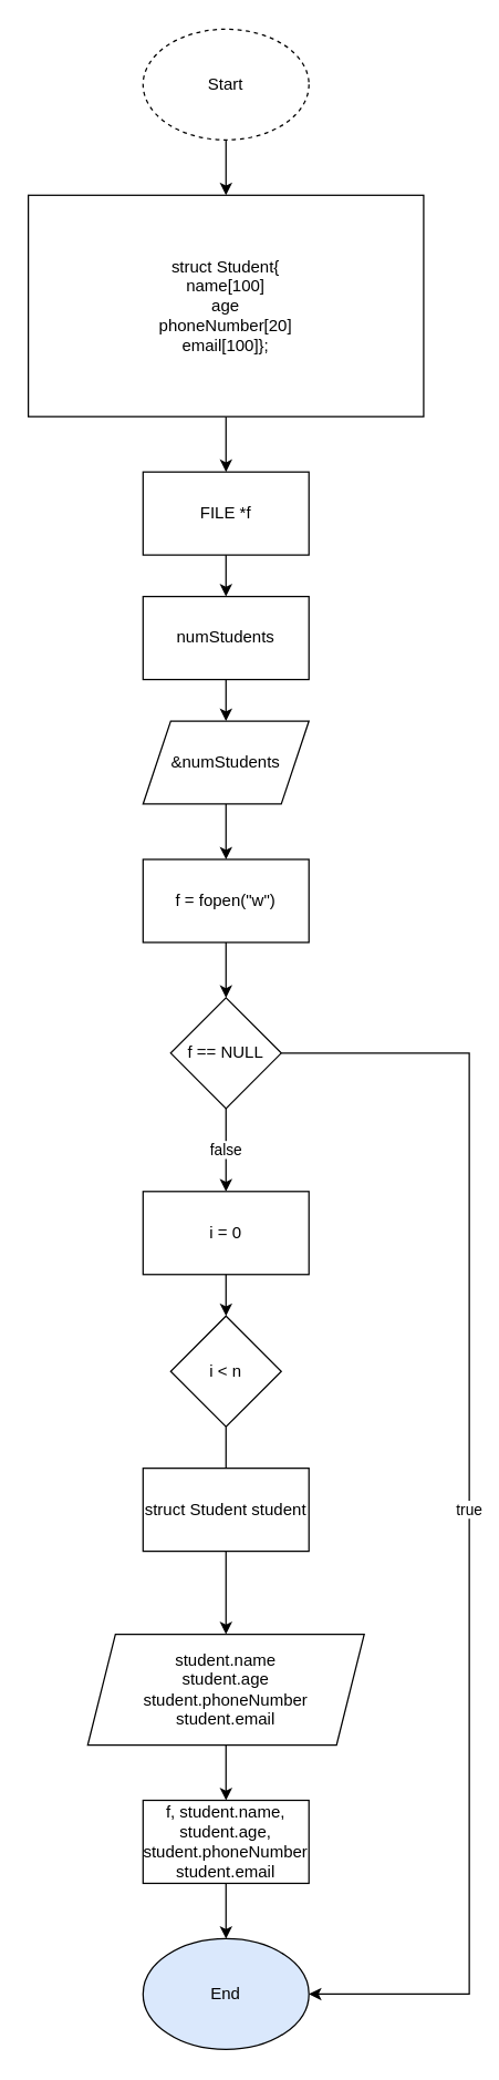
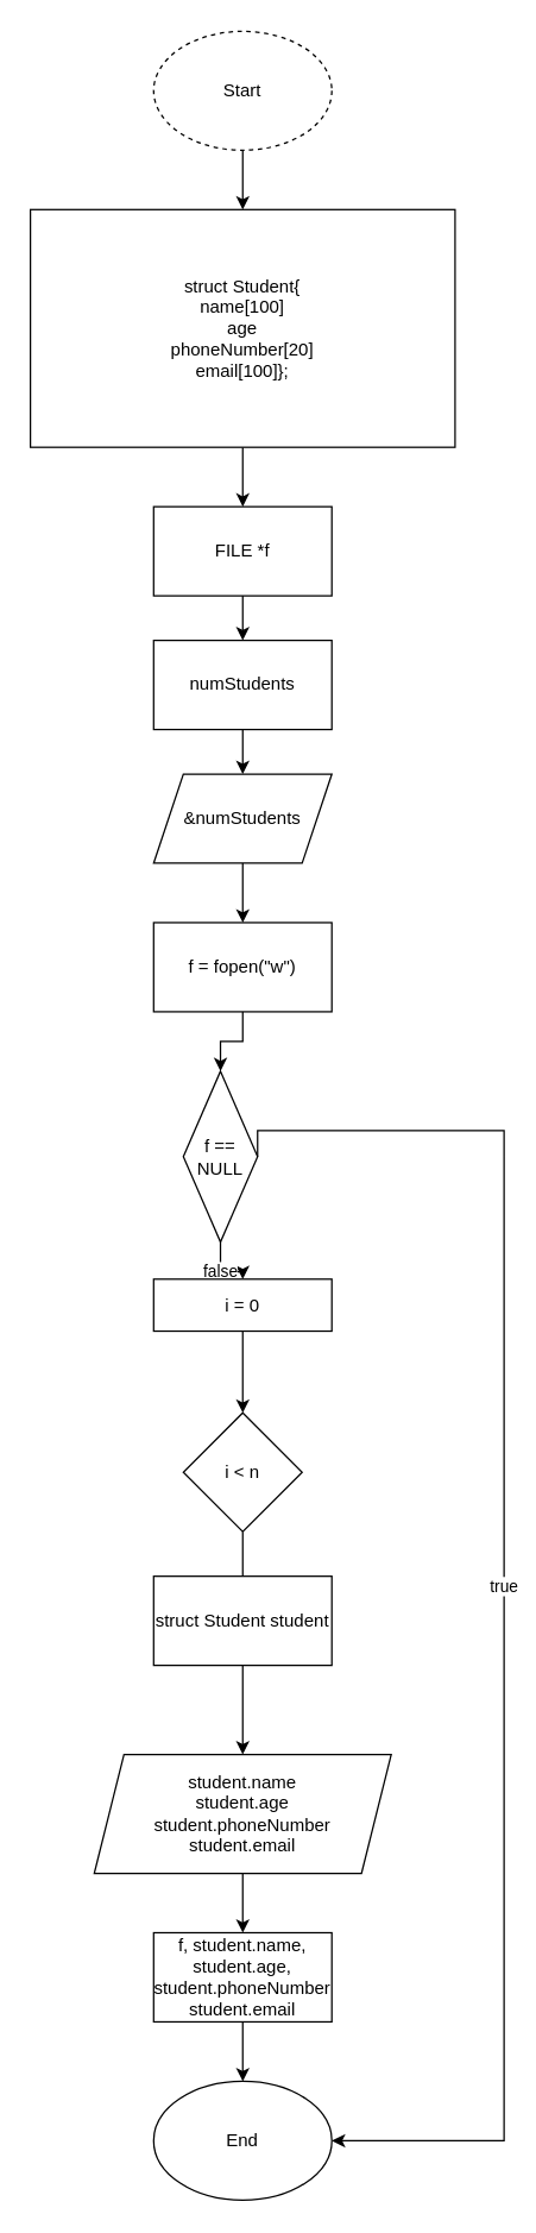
  <mxCell id="0" />
  <mxCell id="1" parent="0" />
  <mxCell id="2" value="" style="edgeStyle=orthogonalEdgeStyle;rounded=0;orthogonalLoop=1;jettySize=auto;html=1;" edge="1" parent="1" source="3" target="5"><mxGeometry relative="1" as="geometry" /></mxCell>
  <mxCell id="3" value="Start" style="ellipse;whiteSpace=wrap;html=1;dashed=1;" vertex="1" parent="1"><mxGeometry x="103" width="120" height="80" as="geometry" y="20" /></mxCell>
  <mxCell id="4" value="" style="edgeStyle=orthogonalEdgeStyle;rounded=0;orthogonalLoop=1;jettySize=auto;html=1;" edge="1" parent="1" source="5" target="7"><mxGeometry relative="1" as="geometry" /></mxCell>
  <mxCell id="5" value="struct Student{&lt;br&gt;name[100]&lt;br&gt;age&lt;br&gt;phoneNumber[20]&lt;br&gt;email[100]};" style="whiteSpace=wrap;html=1;" vertex="1" parent="1"><mxGeometry x="20" y="140" width="286" height="160" as="geometry" /></mxCell>
  <mxCell id="6" value="" style="edgeStyle=orthogonalEdgeStyle;rounded=0;orthogonalLoop=1;jettySize=auto;html=1;" edge="1" parent="1" source="7" target="9"><mxGeometry relative="1" as="geometry" /></mxCell>
  <mxCell id="7" value="FILE *f" style="whiteSpace=wrap;html=1;" vertex="1" parent="1"><mxGeometry x="103" y="340" width="120" height="60" as="geometry" /></mxCell>
  <mxCell id="8" value="" style="edgeStyle=orthogonalEdgeStyle;rounded=0;orthogonalLoop=1;jettySize=auto;html=1;" edge="1" parent="1" source="9" target="11"><mxGeometry relative="1" as="geometry" /></mxCell>
  <mxCell id="9" value="numStudents" style="whiteSpace=wrap;html=1;" vertex="1" parent="1"><mxGeometry x="103" y="430" width="120" height="60" as="geometry" /></mxCell>
  <mxCell id="10" value="" style="edgeStyle=orthogonalEdgeStyle;rounded=0;orthogonalLoop=1;jettySize=auto;html=1;" edge="1" parent="1" source="11" target="13"><mxGeometry relative="1" as="geometry" /></mxCell>
  <mxCell id="11" value="&amp;amp;numStudents" style="shape=parallelogram;perimeter=parallelogramPerimeter;whiteSpace=wrap;html=1;fixedSize=1;" vertex="1" parent="1"><mxGeometry x="103" y="520" width="120" height="60" as="geometry" /></mxCell>
  <mxCell id="12" value="" style="edgeStyle=orthogonalEdgeStyle;rounded=0;orthogonalLoop=1;jettySize=auto;html=1;" edge="1" parent="1" source="13" target="16"><mxGeometry relative="1" as="geometry" /></mxCell>
  <mxCell id="13" value="f = fopen(&quot;w&quot;)" style="whiteSpace=wrap;html=1;" vertex="1" parent="1"><mxGeometry x="103" y="620" width="120" height="60" as="geometry" /></mxCell>
  <mxCell id="14" value="false" style="edgeStyle=orthogonalEdgeStyle;rounded=0;orthogonalLoop=1;jettySize=auto;html=1;" edge="1" parent="1" source="16" target="18"><mxGeometry relative="1" as="geometry"><mxPoint x="163" y="840" as="targetPoint" /></mxGeometry></mxCell>
  <mxCell id="15" value="true" style="edgeStyle=orthogonalEdgeStyle;rounded=0;orthogonalLoop=1;jettySize=auto;html=1;exitX=1;exitY=0.5;exitDx=0;exitDy=0;entryX=1;entryY=0.5;entryDx=0;entryDy=0;" edge="1" parent="1" source="16" target="27"><mxGeometry relative="1" as="geometry"><Array as="points"><mxPoint x="339" y="760" /><mxPoint x="339" y="1440" /></Array></mxGeometry></mxCell>
- <mxCell id="16" value="f == NULL" style="rhombus;whiteSpace=wrap;html=1;" vertex="1" parent="1"><mxGeometry x="123" y="720" width="80" height="80" as="geometry" /></mxCell>
+ <mxCell id="16" value="f == NULL" style="rhombus;whiteSpace=wrap;html=1;" vertex="1" parent="1"><mxGeometry x="123" y="720" width="50" height="115" as="geometry" /></mxCell>
  <mxCell id="17" value="" style="edgeStyle=orthogonalEdgeStyle;rounded=0;orthogonalLoop=1;jettySize=auto;html=1;" edge="1" parent="1" source="18" target="20"><mxGeometry relative="1" as="geometry" /></mxCell>
- <mxCell id="18" value="i = 0" style="rounded=0;whiteSpace=wrap;html=1;" vertex="1" parent="1"><mxGeometry x="103" y="860" width="120" height="60" as="geometry" /></mxCell>
+ <mxCell id="18" value="i = 0" style="rounded=0;whiteSpace=wrap;html=1;" vertex="1" parent="1"><mxGeometry x="103" y="860" width="120" height="35" as="geometry" /></mxCell>
  <mxCell id="19" value="" style="edgeStyle=orthogonalEdgeStyle;rounded=0;orthogonalLoop=1;jettySize=auto;html=1;endArrow=none;" edge="1" parent="1" source="20" target="24"><mxGeometry relative="1" as="geometry" /></mxCell>
  <mxCell id="20" value="i &amp;lt; n" style="rhombus;whiteSpace=wrap;html=1;rounded=0;" vertex="1" parent="1"><mxGeometry x="123" y="950" width="80" height="80" as="geometry" /></mxCell>
  <mxCell id="21" value="" style="edgeStyle=orthogonalEdgeStyle;rounded=0;orthogonalLoop=1;jettySize=auto;html=1;" edge="1" parent="1" source="22" target="26"><mxGeometry relative="1" as="geometry" /></mxCell>
  <mxCell id="22" value="student.name&lt;br&gt;student.age&lt;br&gt;student.phoneNumber&lt;br&gt;student.email" style="shape=parallelogram;perimeter=parallelogramPerimeter;whiteSpace=wrap;html=1;fixedSize=1;" vertex="1" parent="1"><mxGeometry x="63" y="1180" width="200" height="80" as="geometry" /></mxCell>
  <mxCell id="23" value="" style="edgeStyle=orthogonalEdgeStyle;rounded=0;orthogonalLoop=1;jettySize=auto;html=1;" edge="1" parent="1" source="24" target="22"><mxGeometry relative="1" as="geometry" /></mxCell>
  <mxCell id="24" value="struct Student student" style="whiteSpace=wrap;html=1;rounded=0;" vertex="1" parent="1"><mxGeometry x="103" y="1060" width="120" height="60" as="geometry" /></mxCell>
  <mxCell id="25" value="" style="edgeStyle=orthogonalEdgeStyle;rounded=0;orthogonalLoop=1;jettySize=auto;html=1;" edge="1" parent="1" source="26" target="27"><mxGeometry relative="1" as="geometry" /></mxCell>
  <mxCell id="26" value="f, student.name,&lt;br&gt;student.age,&lt;br&gt;student.phoneNumber&lt;br&gt;student.email" style="whiteSpace=wrap;html=1;" vertex="1" parent="1"><mxGeometry x="103" y="1300" width="120" height="60" as="geometry" /></mxCell>
- <mxCell id="27" value="End" style="ellipse;whiteSpace=wrap;html=1;fillColor=#dae8fc;" vertex="1" parent="1"><mxGeometry x="103" y="1400" width="120" height="80" as="geometry" /></mxCell>
+ <mxCell id="27" value="End" style="ellipse;whiteSpace=wrap;html=1;" vertex="1" parent="1"><mxGeometry x="103" y="1400" width="120" height="80" as="geometry" /></mxCell>
